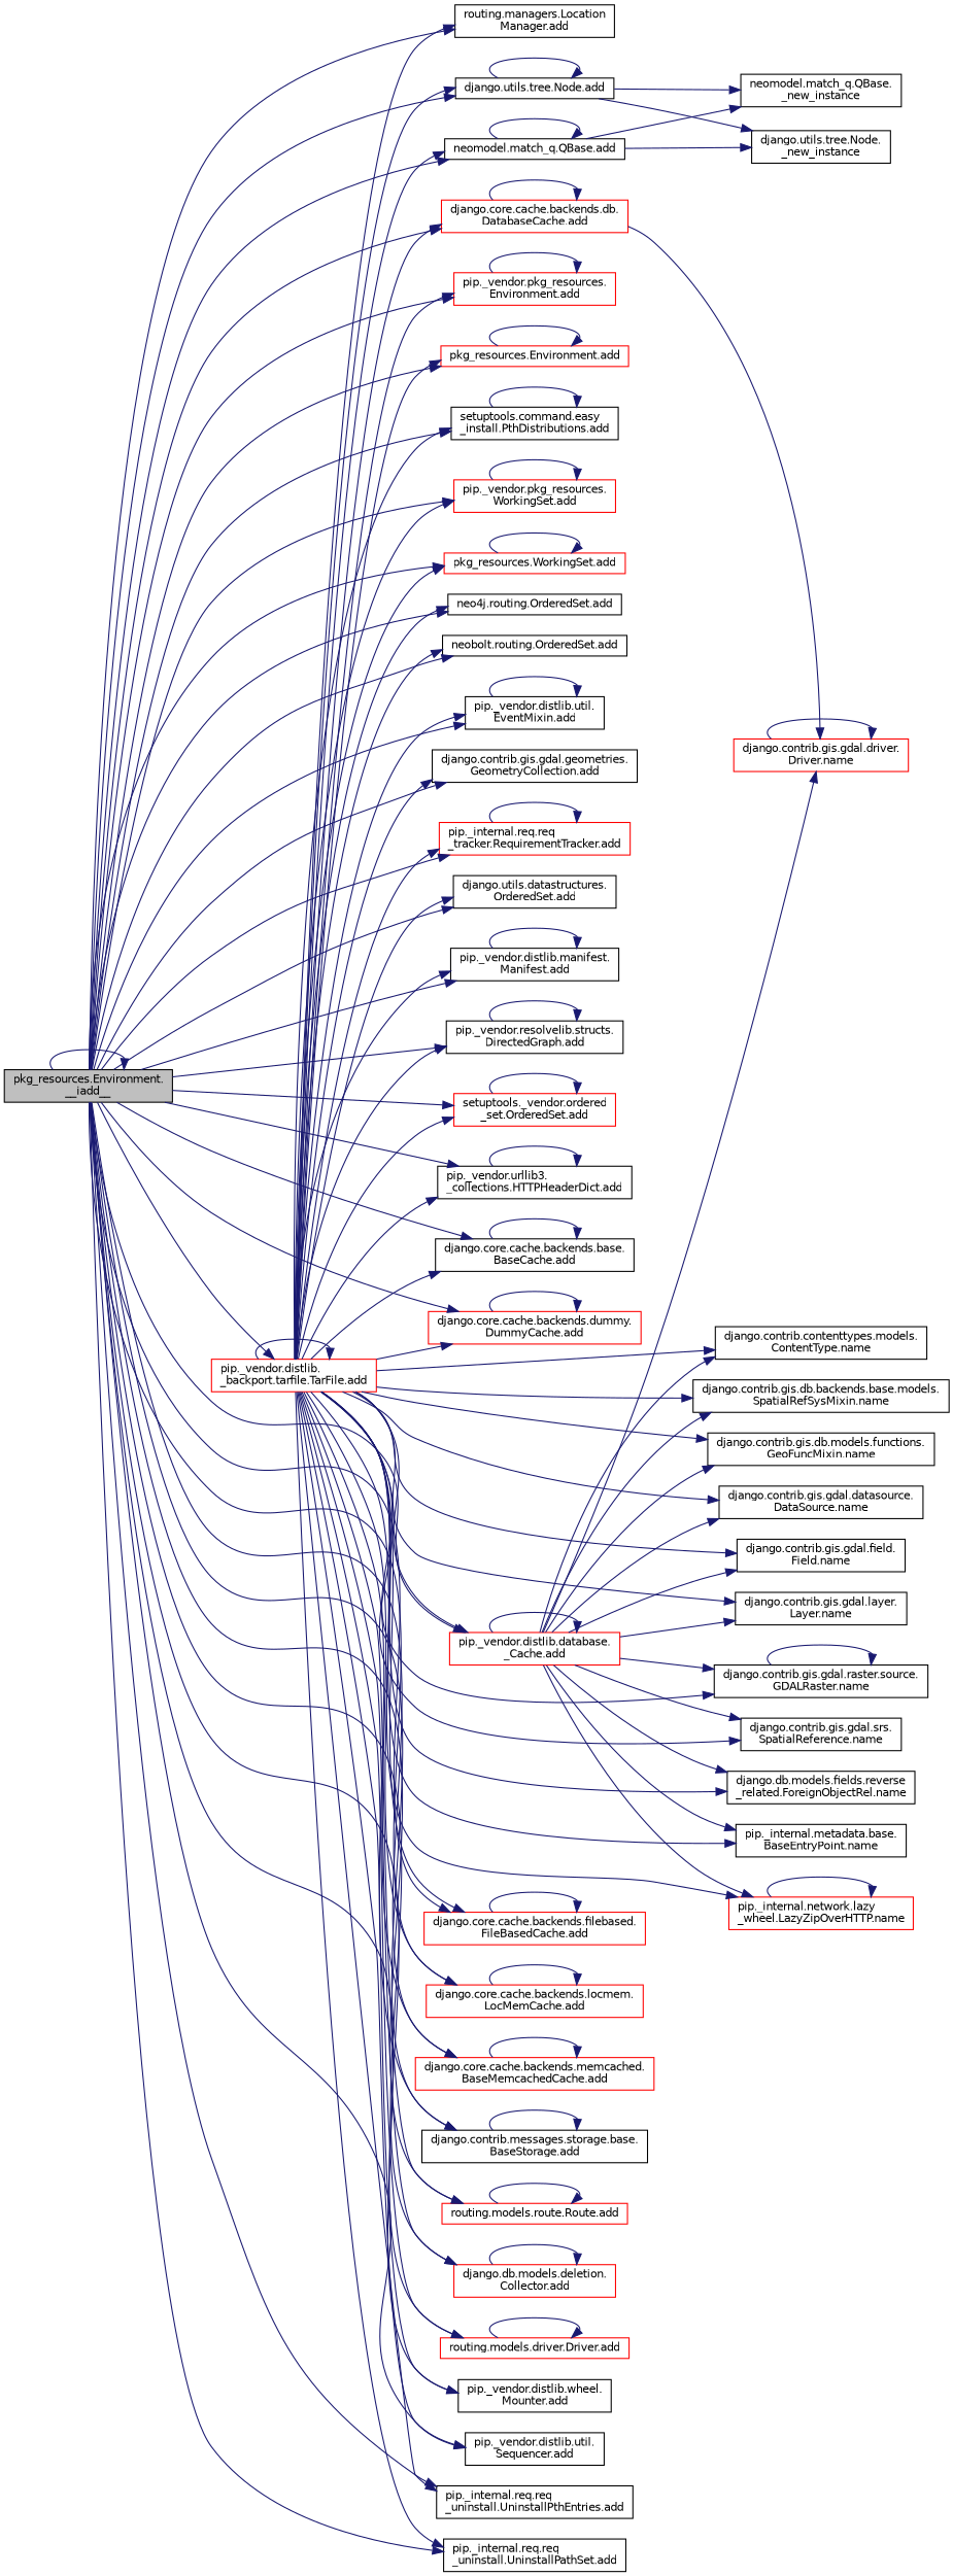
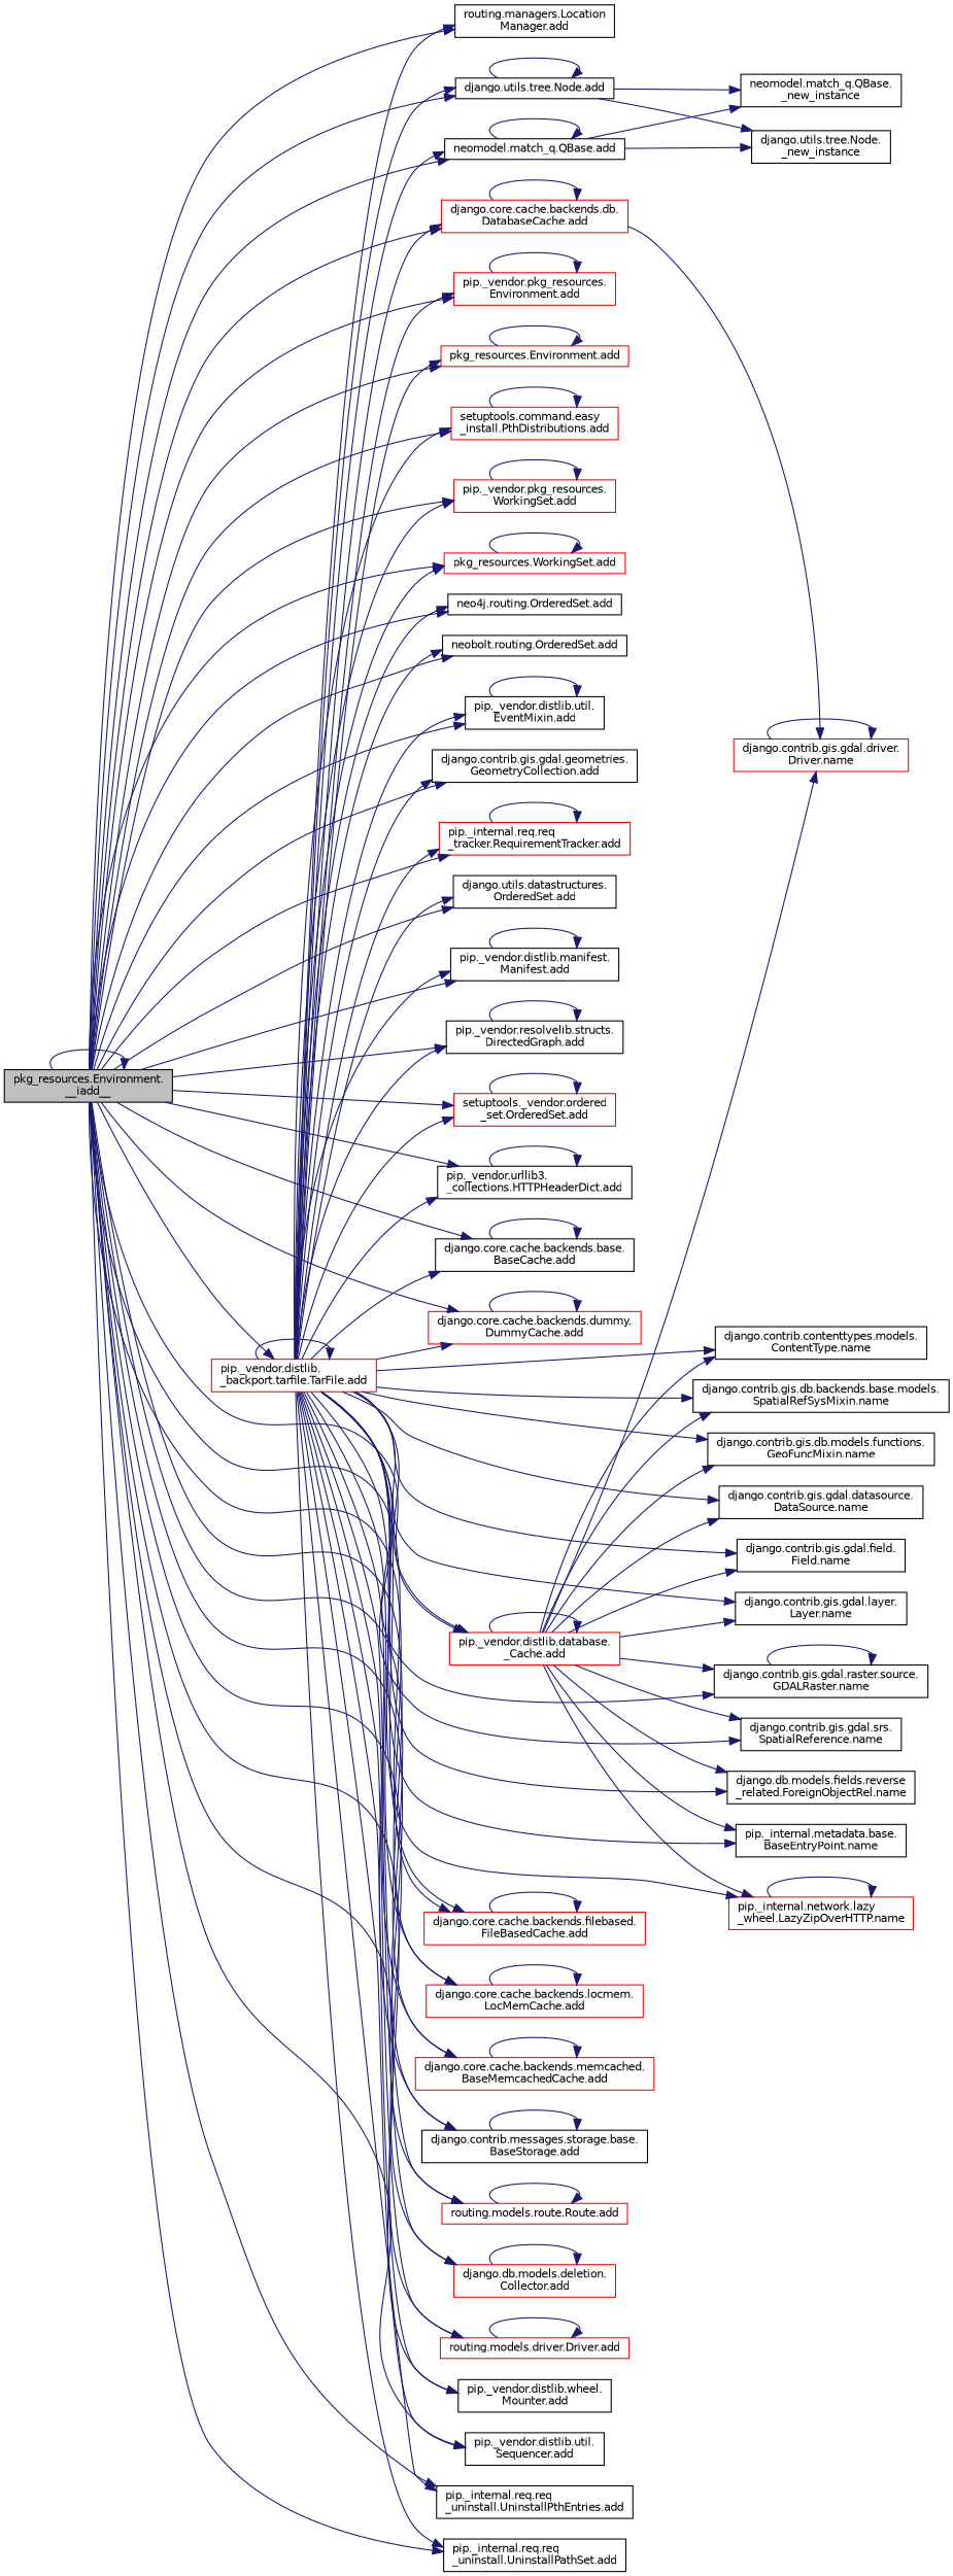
  digraph {
    rankdir=LR
    node [color=black fillcolor=white fontname=Helvetica fontsize=10 shape=record style=filled]
    edge [color=midnightblue fontname=Helvetica fontsize=10 labelfontname=Helvetica labelfontsize=10 style=solid]
    n1 [fillcolor=grey75 fontcolor=black height=0.2 label="pkg_resources.Environment.\l__iadd__" width=0.4]
    n2 [height=0.2 label="routing.managers.Location\lManager.add" width=0.4]
    n3 [height=0.2 label="django.utils.tree.Node.add" width=0.4]
    n4 [height=0.2 label="neomodel.match_q.QBase.add" width=0.4]
    n5 [color=red height=0.2 label="pip._vendor.distlib.database.\l_Cache.add" width=0.4]
    n6 [color=red height=0.2 label="pip._vendor.pkg_resources.\lEnvironment.add" width=0.4]
    n7 [color=red height=0.2 label="pkg_resources.Environment.add" width=0.4]
-   n8 [height=0.2 label="setuptools.command.easy\l_install.PthDistributions.add" width=0.4]
+   n8 [color=red height=0.2 label="setuptools.command.easy\l_install.PthDistributions.add" width=0.4]
    n9 [color=red height=0.2 label="pip._vendor.pkg_resources.\lWorkingSet.add" width=0.4]
    n10 [color=red height=0.2 label="pkg_resources.WorkingSet.add" width=0.4]
    n11 [height=0.2 label="neo4j.routing.OrderedSet.add" width=0.4]
    n12 [height=0.2 label="neobolt.routing.OrderedSet.add" width=0.4]
    n13 [height=0.2 label="pip._vendor.distlib.util.\lEventMixin.add" width=0.4]
    n14 [height=0.2 label="django.contrib.gis.gdal.geometries.\lGeometryCollection.add" width=0.4]
    n15 [color=red height=0.2 label="pip._internal.req.req\l_tracker.RequirementTracker.add" width=0.4]
    n16 [height=0.2 label="django.utils.datastructures.\lOrderedSet.add" width=0.4]
    n17 [height=0.2 label="pip._vendor.distlib.manifest.\lManifest.add" width=0.4]
    n18 [height=0.2 label="pip._vendor.resolvelib.structs.\lDirectedGraph.add" width=0.4]
    n19 [color=red height=0.2 label="setuptools._vendor.ordered\l_set.OrderedSet.add" width=0.4]
    n20 [height=0.2 label="pip._vendor.urllib3.\l_collections.HTTPHeaderDict.add" width=0.4]
    n21 [height=0.2 label="django.core.cache.backends.base.\lBaseCache.add" width=0.4]
    n22 [color=red height=0.2 label="django.core.cache.backends.db.\lDatabaseCache.add" width=0.4]
    n23 [color=red height=0.2 label="django.core.cache.backends.dummy.\lDummyCache.add" width=0.4]
    n24 [color=red height=0.2 label="django.core.cache.backends.filebased.\lFileBasedCache.add" width=0.4]
    n25 [color=red height=0.2 label="django.core.cache.backends.locmem.\lLocMemCache.add" width=0.4]
    n26 [color=red height=0.2 label="django.core.cache.backends.memcached.\lBaseMemcachedCache.add" width=0.4]
    n27 [height=0.2 label="django.contrib.messages.storage.base.\lBaseStorage.add" width=0.4]
    n28 [color=red height=0.2 label="routing.models.route.Route.add" width=0.4]
    n29 [color=red height=0.2 label="pip._vendor.distlib.\l_backport.tarfile.TarFile.add" width=0.4]
    n30 [color=red height=0.2 label="django.db.models.deletion.\lCollector.add" width=0.4]
    n31 [color=red height=0.2 label="routing.models.driver.Driver.add" width=0.4]
    n32 [height=0.2 label="pip._vendor.distlib.wheel.\lMounter.add" width=0.4]
    n33 [height=0.2 label="pip._vendor.distlib.util.\lSequencer.add" width=0.4]
    n34 [height=0.2 label="pip._internal.req.req\l_uninstall.UninstallPthEntries.add" width=0.4]
    n35 [height=0.2 label="pip._internal.req.req\l_uninstall.UninstallPathSet.add" width=0.4]
    n36 [height=0.2 label="django.utils.tree.Node.\l_new_instance" width=0.4]
    n37 [height=0.2 label="neomodel.match_q.QBase.\l_new_instance" width=0.4]
    n38 [height=0.2 label="django.contrib.contenttypes.models.\lContentType.name" width=0.4]
    n39 [height=0.2 label="django.contrib.gis.db.backends.base.models.\lSpatialRefSysMixin.name" width=0.4]
    n40 [height=0.2 label="django.contrib.gis.db.models.functions.\lGeoFuncMixin.name" width=0.4]
    n41 [height=0.2 label="django.contrib.gis.gdal.datasource.\lDataSource.name" width=0.4]
    n42 [color=red height=0.2 label="django.contrib.gis.gdal.driver.\lDriver.name" width=0.4]
    n43 [height=0.2 label="django.contrib.gis.gdal.field.\lField.name" width=0.4]
    n44 [height=0.2 label="django.contrib.gis.gdal.layer.\lLayer.name" width=0.4]
    n45 [height=0.2 label="django.contrib.gis.gdal.raster.source.\lGDALRaster.name" width=0.4]
    n46 [height=0.2 label="django.contrib.gis.gdal.srs.\lSpatialReference.name" width=0.4]
    n47 [height=0.2 label="django.db.models.fields.reverse\l_related.ForeignObjectRel.name" width=0.4]
    n48 [height=0.2 label="pip._internal.metadata.base.\lBaseEntryPoint.name" width=0.4]
    n49 [color=red height=0.2 label="pip._internal.network.lazy\l_wheel.LazyZipOverHTTP.name" width=0.4]
    n1 -> n1
    n1 -> n2
    n1 -> n3
    n1 -> n4
    n1 -> n5
    n1 -> n6
    n1 -> n7
    n1 -> n8
    n1 -> n9
    n1 -> n10
    n1 -> n11
    n1 -> n12
    n1 -> n13
    n1 -> n14
    n1 -> n15
    n1 -> n16
    n1 -> n17
    n1 -> n18
    n1 -> n19
    n1 -> n20
    n1 -> n21
    n1 -> n22
    n1 -> n23
    n1 -> n24
    n1 -> n25
    n1 -> n26
    n1 -> n27
    n1 -> n28
    n1 -> n29
    n1 -> n30
    n1 -> n31
    n1 -> n32
    n1 -> n33
    n1 -> n34
    n1 -> n35
    n3 -> n3
    n3 -> n36
    n3 -> n37
    n4 -> n4
    n4 -> n36
    n4 -> n37
    n5 -> n5
    n5 -> n38
    n5 -> n39
    n5 -> n40
    n5 -> n41
    n5 -> n42
    n5 -> n43
    n5 -> n44
    n5 -> n45
    n5 -> n46
    n5 -> n47
    n5 -> n48
    n5 -> n49
    n6 -> n6
    n7 -> n7
    n8 -> n8
    n9 -> n9
    n10 -> n10
    n13 -> n13
    n15 -> n15
    n17 -> n17
    n18 -> n18
    n19 -> n19
    n20 -> n20
    n21 -> n21
    n22 -> n22
    n22 -> n42
    n23 -> n23
    n24 -> n24
    n25 -> n25
    n26 -> n26
    n27 -> n27
    n28 -> n28
    n29 -> n2
    n29 -> n3
    n29 -> n4
    n29 -> n5
    n29 -> n6
    n29 -> n7
    n29 -> n8
    n29 -> n9
    n29 -> n10
    n29 -> n11
    n29 -> n12
    n29 -> n13
    n29 -> n14
    n29 -> n15
    n29 -> n16
    n29 -> n17
    n29 -> n18
    n29 -> n19
    n29 -> n20
    n29 -> n21
    n29 -> n22
    n29 -> n23
    n29 -> n24
    n29 -> n25
    n29 -> n26
    n29 -> n27
    n29 -> n28
    n29 -> n29
    n29 -> n30
    n29 -> n31
    n29 -> n32
    n29 -> n33
    n29 -> n34
    n29 -> n35
    n29 -> n38
    n29 -> n39
    n29 -> n40
    n29 -> n41
    n29 -> n43
    n29 -> n44
    n29 -> n45
    n29 -> n46
    n29 -> n47
    n29 -> n48
    n29 -> n49
    n30 -> n30
    n31 -> n31
    n42 -> n42
    n45 -> n45
    n49 -> n49
  }
